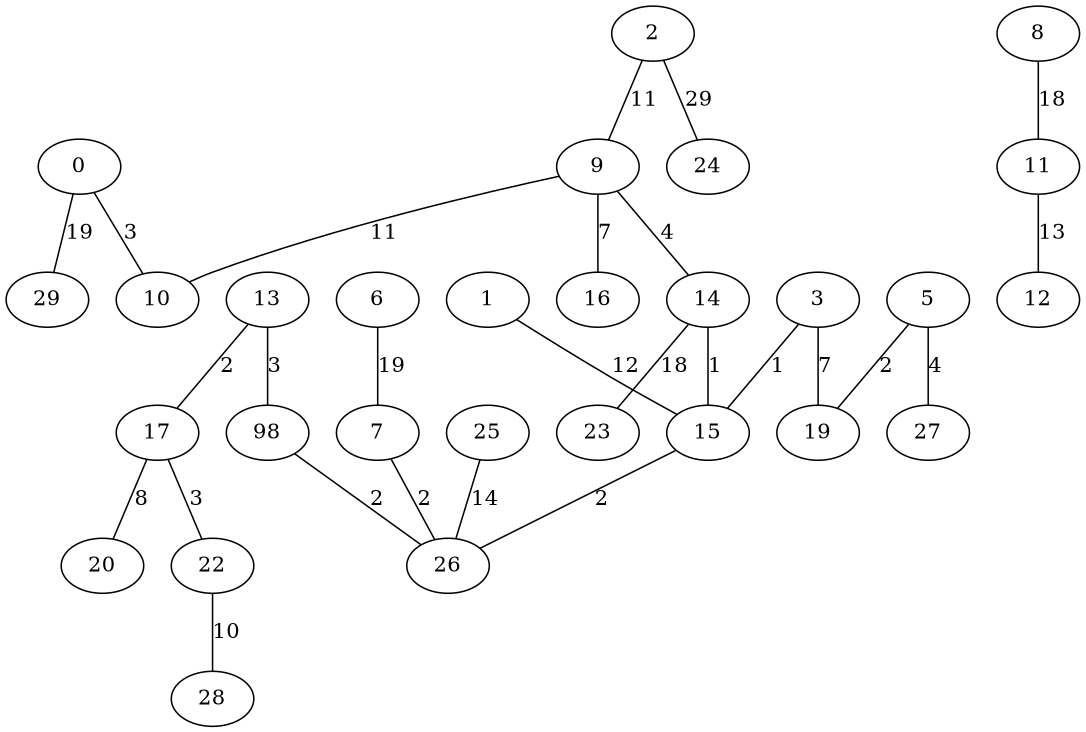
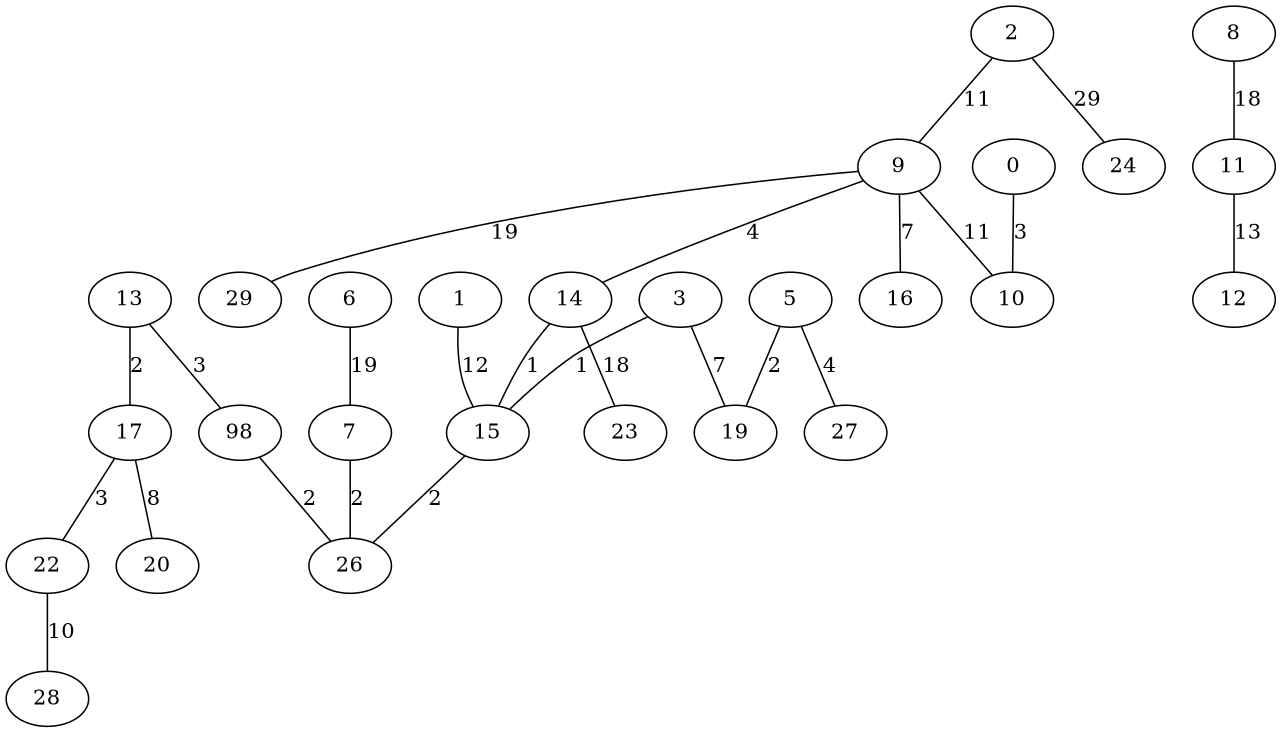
  graph {
    n1 [label=0]
    n2 [label=10]
    n3 [label=1]
    n4 [label=15]
    n5 [label=26]
    n6 [label=2]
    n7 [label=9]
    n8 [label=24]
    n9 [label=14]
    n10 [label=16]
    n11 [label=29]
    n12 [label=3]
    n13 [label=19]
    n14 [label=12]
    n15 [label=5]
    n16 [label=27]
    n17 [label=6]
    n18 [label=7]
    n19 [label=8]
    n20 [label=11]
    n21 [label=23]
    n22 [label=13]
    n23 [label=17]
    n24 [label=98]
    n25 [label=20]
    n26 [label=22]
    n27 [label=28]
-   n28 [label=25]
    n1 -- n2 [label=3]
    n3 -- n4 [label=12]
    n4 -- n5 [label=2]
    n6 -- n7 [label=11]
    n6 -- n8 [label=29]
    n7 -- n2 [label=11]
    n7 -- n9 [label=4]
    n7 -- n10 [label=7]
-   n1 -- n11 [label=19]
+   n7 -- n11 [label=19]
    n9 -- n4 [label=1]
    n9 -- n21 [label=18]
    n12 -- n4 [label=1]
    n12 -- n13 [label=7]
    n15 -- n13 [label=2]
    n15 -- n16 [label=4]
    n17 -- n18 [label=19]
    n18 -- n5 [label=2]
    n19 -- n20 [label=18]
    n20 -- n14 [label=13]
    n22 -- n23 [label=2]
    n22 -- n24 [label=3]
    n23 -- n25 [label=8]
    n23 -- n26 [label=3]
    n24 -- n5 [label=2]
    n26 -- n27 [label=10]
-   n28 -- n5 [label=14]
  }
